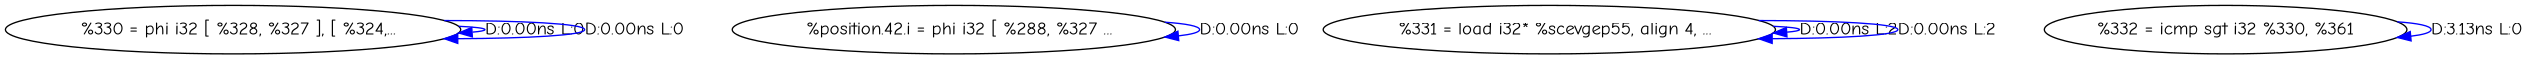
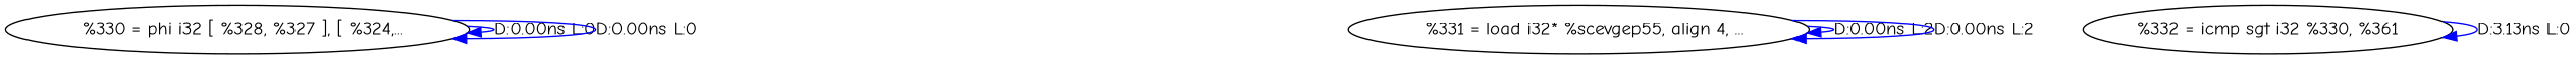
  digraph {
    fontname="Comic Neue"
    node [fontname="Comic Neue"]
    edge [color=blue fontname="Comic Neue"]
    n1 [label="  %330 = phi i32 [ %328, %327 ], [ %324,..."]
-   n2 [label="  %position.42.i = phi i32 [ %288, %327 ..."]
    n3 [label="  %331 = load i32* %scevgep55, align 4, ..."]
    n4 [label="%332 = icmp sgt i32 %330, %361"]
    n1 -> n1 [label="D:0.00ns L:0"]
    n1 -> n1 [label="D:0.00ns L:0"]
-   n2 -> n2 [label="D:0.00ns L:0"]
    n3 -> n3 [label="D:0.00ns L:2"]
    n3 -> n3 [label="D:0.00ns L:2"]
    n4 -> n4 [label="D:3.13ns L:0"]
  }
